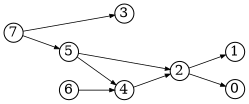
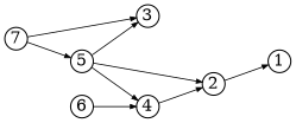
  digraph {
    rankdir=LR
    node [fixedsize=true shape=circle]
    edge [arrowsize=0.5 penwidth=0.75]
    7 [width=.26]
    5 [width=.26]
    3 [width=.26]
    4 [width=.26]
    2 [width=.26]
    6 [width=.26]
    1 [width=.26]
-   0 [width=.26]
    7 -> 5
    7 -> 3
+   5 -> 3
    5 -> 4
    5 -> 2
    4 -> 2
    2 -> 1
-   2 -> 0
    6 -> 4
  }
